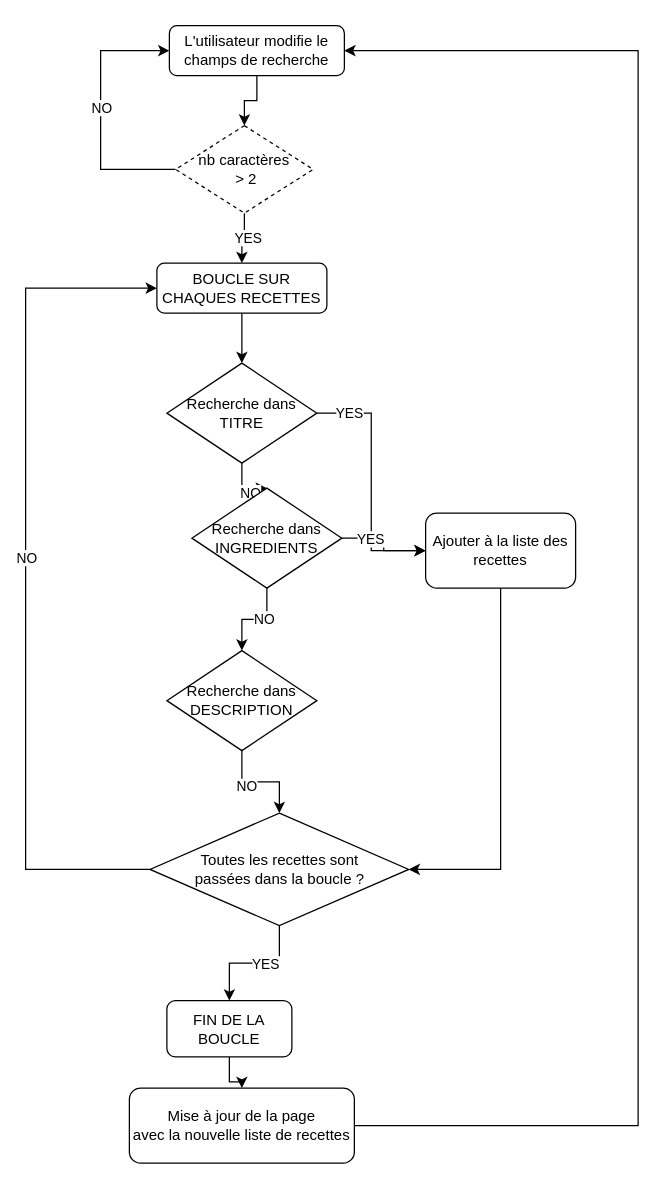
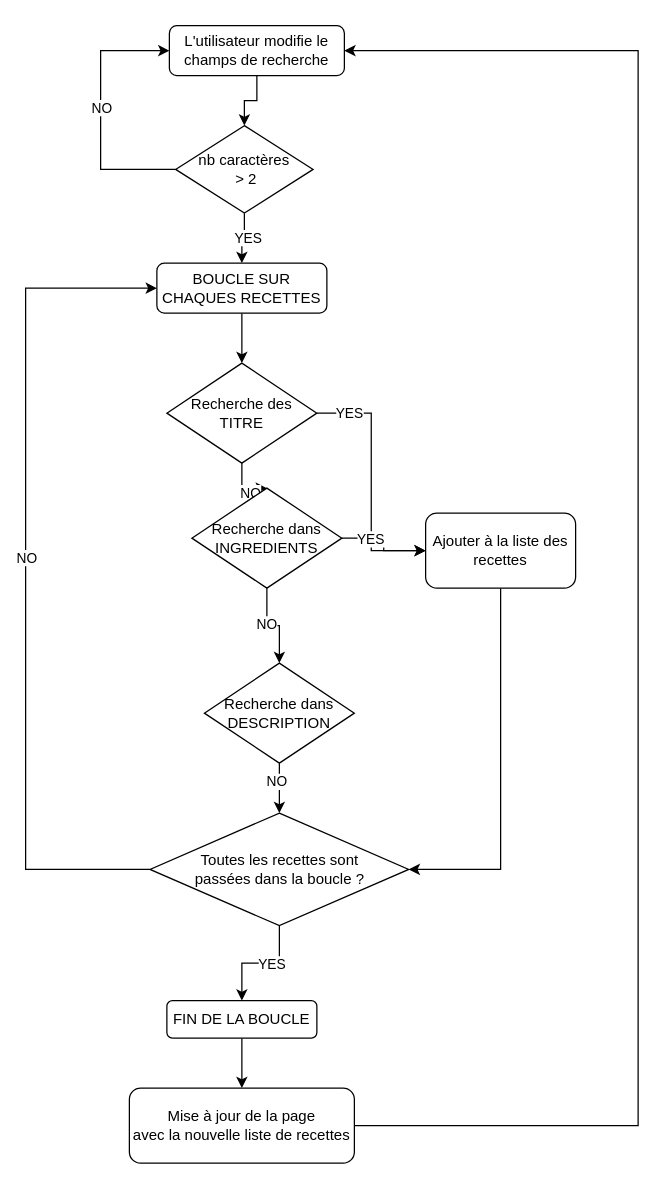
  <mxCell id="0" />
  <mxCell id="1" parent="0" />
  <mxCell id="2" style="edgeStyle=orthogonalEdgeStyle;rounded=0;orthogonalLoop=1;jettySize=auto;html=1;entryX=0.5;entryY=0;entryDx=0;entryDy=0;" parent="1" source="3" target="8" edge="1"><mxGeometry relative="1" as="geometry" /></mxCell>
  <mxCell id="3" value="L'utilisateur modifie le champs de recherche" style="rounded=1;whiteSpace=wrap;html=1;" parent="1" vertex="1"><mxGeometry x="135" y="20" width="140" height="40" as="geometry" /></mxCell>
  <mxCell id="4" style="edgeStyle=orthogonalEdgeStyle;rounded=0;orthogonalLoop=1;jettySize=auto;html=1;entryX=0;entryY=0.5;entryDx=0;entryDy=0;" parent="1" source="8" target="3" edge="1"><mxGeometry relative="1" as="geometry"><mxPoint x="50" y="50" as="targetPoint" /><Array as="points"><mxPoint x="80" y="135" /><mxPoint x="80" y="40" /></Array></mxGeometry></mxCell>
  <mxCell id="5" value="NO" style="edgeLabel;html=1;align=center;verticalAlign=middle;resizable=0;points=[];" parent="4" vertex="1" connectable="0"><mxGeometry x="0.05" relative="1" as="geometry"><mxPoint as="offset" /></mxGeometry></mxCell>
  <mxCell id="6" style="edgeStyle=orthogonalEdgeStyle;rounded=0;orthogonalLoop=1;jettySize=auto;html=1;entryX=0.5;entryY=0;entryDx=0;entryDy=0;" parent="1" source="8" target="11" edge="1"><mxGeometry relative="1" as="geometry" /></mxCell>
  <mxCell id="7" value="YES" style="edgeLabel;html=1;align=center;verticalAlign=middle;resizable=0;points=[];" parent="6" vertex="1" connectable="0"><mxGeometry x="-0.086" y="2" relative="1" as="geometry"><mxPoint as="offset" /></mxGeometry></mxCell>
- <mxCell id="8" value="nb caractères&lt;br&gt;&amp;nbsp;&amp;gt; 2" style="rhombus;whiteSpace=wrap;html=1;dashed=1;" parent="1" vertex="1"><mxGeometry x="140" y="100" width="110" height="70" as="geometry" /></mxCell>
+ <mxCell id="8" value="nb caractères&lt;br&gt;&amp;nbsp;&amp;gt; 2" style="rhombus;whiteSpace=wrap;html=1;" parent="1" vertex="1"><mxGeometry x="140" y="100" width="110" height="70" as="geometry" /></mxCell>
  <mxCell id="9" style="edgeStyle=orthogonalEdgeStyle;rounded=0;orthogonalLoop=1;jettySize=auto;html=1;exitX=0.5;exitY=1;exitDx=0;exitDy=0;" parent="1" source="8" target="8" edge="1"><mxGeometry relative="1" as="geometry" /></mxCell>
  <mxCell id="10" style="edgeStyle=orthogonalEdgeStyle;rounded=0;orthogonalLoop=1;jettySize=auto;html=1;entryX=0.5;entryY=0;entryDx=0;entryDy=0;" edge="1" parent="1" source="11" target="16"><mxGeometry relative="1" as="geometry" /></mxCell>
  <mxCell id="11" value="BOUCLE SUR CHAQUES RECETTES" style="rounded=1;whiteSpace=wrap;html=1;" parent="1" vertex="1"><mxGeometry x="125" y="210" width="136" height="40" as="geometry" /></mxCell>
  <mxCell id="12" style="edgeStyle=orthogonalEdgeStyle;rounded=0;orthogonalLoop=1;jettySize=auto;html=1;entryX=0.5;entryY=0;entryDx=0;entryDy=0;" edge="1" parent="1" source="16" target="21"><mxGeometry relative="1" as="geometry" /></mxCell>
  <mxCell id="13" value="NO" style="edgeLabel;html=1;align=center;verticalAlign=middle;resizable=0;points=[];" vertex="1" connectable="0" parent="12"><mxGeometry x="0.28" y="-3" relative="1" as="geometry"><mxPoint as="offset" /></mxGeometry></mxCell>
  <mxCell id="14" style="edgeStyle=orthogonalEdgeStyle;rounded=0;orthogonalLoop=1;jettySize=auto;html=1;entryX=0;entryY=0.5;entryDx=0;entryDy=0;" edge="1" parent="1" source="16" target="26"><mxGeometry relative="1" as="geometry" /></mxCell>
  <mxCell id="15" value="YES" style="edgeLabel;html=1;align=center;verticalAlign=middle;resizable=0;points=[];" vertex="1" connectable="0" parent="14"><mxGeometry x="-0.746" y="1" relative="1" as="geometry"><mxPoint as="offset" /></mxGeometry></mxCell>
- <mxCell id="16" value="Recherche dans TITRE" style="rhombus;whiteSpace=wrap;html=1;" vertex="1" parent="1"><mxGeometry x="133" y="290" width="120" height="80" as="geometry" /></mxCell>
+ <mxCell id="16" value="Recherche des TITRE" style="rhombus;whiteSpace=wrap;html=1;" vertex="1" parent="1"><mxGeometry x="133" y="290" width="120" height="80" as="geometry" /></mxCell>
  <mxCell id="17" style="edgeStyle=orthogonalEdgeStyle;rounded=0;orthogonalLoop=1;jettySize=auto;html=1;entryX=0.5;entryY=0;entryDx=0;entryDy=0;" edge="1" parent="1" source="21" target="24"><mxGeometry relative="1" as="geometry" /></mxCell>
  <mxCell id="18" value="NO" style="edgeLabel;html=1;align=center;verticalAlign=middle;resizable=0;points=[];" vertex="1" connectable="0" parent="17"><mxGeometry x="-0.2" y="-1" relative="1" as="geometry"><mxPoint as="offset" /></mxGeometry></mxCell>
  <mxCell id="19" style="edgeStyle=orthogonalEdgeStyle;rounded=0;orthogonalLoop=1;jettySize=auto;html=1;entryX=0;entryY=0.5;entryDx=0;entryDy=0;" edge="1" parent="1" source="21" target="26"><mxGeometry relative="1" as="geometry" /></mxCell>
  <mxCell id="20" value="YES" style="edgeLabel;html=1;align=center;verticalAlign=middle;resizable=0;points=[];" vertex="1" connectable="0" parent="19"><mxGeometry x="-0.425" relative="1" as="geometry"><mxPoint as="offset" /></mxGeometry></mxCell>
  <mxCell id="21" value="Recherche dans INGREDIENTS" style="rhombus;whiteSpace=wrap;html=1;" vertex="1" parent="1"><mxGeometry x="153" y="390" width="120" height="80" as="geometry" /></mxCell>
  <mxCell id="22" style="edgeStyle=orthogonalEdgeStyle;rounded=0;orthogonalLoop=1;jettySize=auto;html=1;entryX=0.5;entryY=0;entryDx=0;entryDy=0;" edge="1" parent="1" source="24" target="31"><mxGeometry relative="1" as="geometry" /></mxCell>
  <mxCell id="23" value="NO" style="edgeLabel;html=1;align=center;verticalAlign=middle;resizable=0;points=[];" vertex="1" connectable="0" parent="22"><mxGeometry x="-0.3" y="-3" relative="1" as="geometry"><mxPoint as="offset" /></mxGeometry></mxCell>
- <mxCell id="24" value="Recherche dans DESCRIPTION" style="rhombus;whiteSpace=wrap;html=1;" vertex="1" parent="1"><mxGeometry x="133" y="520" width="120" height="80" as="geometry" /></mxCell>
+ <mxCell id="24" value="Recherche dans DESCRIPTION" style="rhombus;whiteSpace=wrap;html=1;" vertex="1" parent="1"><mxGeometry x="163" y="530" width="120" height="80" as="geometry" /></mxCell>
  <mxCell id="25" style="edgeStyle=orthogonalEdgeStyle;rounded=0;orthogonalLoop=1;jettySize=auto;html=1;entryX=1;entryY=0.5;entryDx=0;entryDy=0;" edge="1" parent="1" source="26" target="31"><mxGeometry relative="1" as="geometry"><Array as="points"><mxPoint x="400" y="695" /></Array></mxGeometry></mxCell>
  <mxCell id="26" value="Ajouter à la liste des recettes" style="rounded=1;whiteSpace=wrap;html=1;" vertex="1" parent="1"><mxGeometry x="340" y="410" width="120" height="60" as="geometry" /></mxCell>
  <mxCell id="27" style="edgeStyle=orthogonalEdgeStyle;rounded=0;orthogonalLoop=1;jettySize=auto;html=1;entryX=0;entryY=0.5;entryDx=0;entryDy=0;" edge="1" parent="1" source="31" target="11"><mxGeometry relative="1" as="geometry"><Array as="points"><mxPoint x="20" y="695" /><mxPoint x="20" y="230" /></Array></mxGeometry></mxCell>
  <mxCell id="28" value="NO" style="edgeLabel;html=1;align=center;verticalAlign=middle;resizable=0;points=[];" vertex="1" connectable="0" parent="27"><mxGeometry x="0.043" relative="1" as="geometry"><mxPoint as="offset" /></mxGeometry></mxCell>
  <mxCell id="29" style="edgeStyle=orthogonalEdgeStyle;rounded=0;orthogonalLoop=1;jettySize=auto;html=1;entryX=0.5;entryY=0;entryDx=0;entryDy=0;" edge="1" parent="1" source="31" target="33"><mxGeometry relative="1" as="geometry" /></mxCell>
  <mxCell id="30" value="YES" style="edgeLabel;html=1;align=center;verticalAlign=middle;resizable=0;points=[];" vertex="1" connectable="0" parent="29"><mxGeometry x="-0.167" relative="1" as="geometry"><mxPoint as="offset" /></mxGeometry></mxCell>
  <mxCell id="31" value="Toutes les recettes sont&lt;br&gt;passées dans la boucle ?" style="rhombus;whiteSpace=wrap;html=1;" vertex="1" parent="1"><mxGeometry x="119.5" y="650" width="207" height="90" as="geometry" /></mxCell>
  <mxCell id="32" style="edgeStyle=orthogonalEdgeStyle;rounded=0;orthogonalLoop=1;jettySize=auto;html=1;entryX=0.5;entryY=0;entryDx=0;entryDy=0;" edge="1" parent="1" source="33" target="35"><mxGeometry relative="1" as="geometry" /></mxCell>
- <mxCell id="33" value="FIN DE LA BOUCLE" style="rounded=1;whiteSpace=wrap;html=1;" vertex="1" parent="1"><mxGeometry x="133" y="800" width="100" height="45" as="geometry" /></mxCell>
+ <mxCell id="33" value="FIN DE LA BOUCLE" style="rounded=1;whiteSpace=wrap;html=1;" vertex="1" parent="1"><mxGeometry x="133" y="800" width="120" height="30" as="geometry" /></mxCell>
  <mxCell id="34" style="edgeStyle=orthogonalEdgeStyle;rounded=0;orthogonalLoop=1;jettySize=auto;html=1;entryX=1;entryY=0.5;entryDx=0;entryDy=0;" edge="1" parent="1" source="35" target="3"><mxGeometry relative="1" as="geometry"><Array as="points"><mxPoint x="510" y="900" /><mxPoint x="510" y="40" /></Array></mxGeometry></mxCell>
  <mxCell id="35" value="Mise à jour de la page&lt;br&gt;avec la nouvelle liste de recettes" style="rounded=1;whiteSpace=wrap;html=1;" vertex="1" parent="1"><mxGeometry x="103" y="870" width="180" height="60" as="geometry" /></mxCell>
